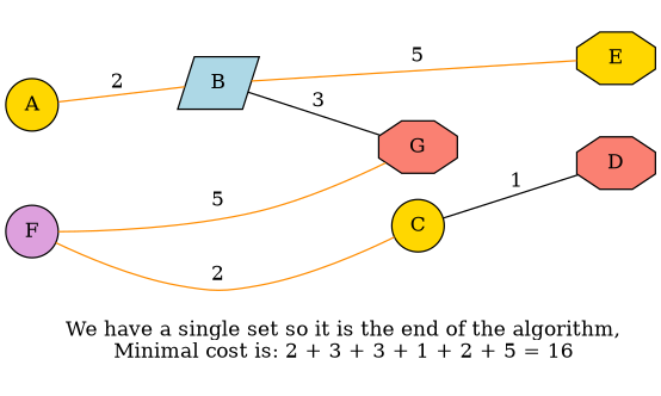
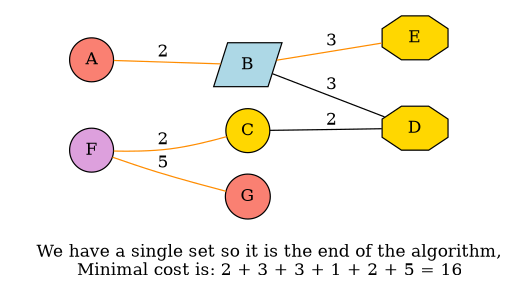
  graph {
    label="\n    We have a single set so it is the end of the algorithm,\n    Minimal cost is: 2 + 3 + 3 + 1 + 2 + 5 = 16\n    "
    rankdir=LR
    ranksep=1
    node [fillcolor=gold shape=circle style=filled]
-   A
+   A [fillcolor=salmon]
    F [fillcolor=plum]
    C
-   G [fillcolor=salmon shape=octagon]
+   G [fillcolor=salmon]
    B [fillcolor=lightblue shape=parallelogram]
-   D [fillcolor=salmon shape=octagon]
+   D [shape=octagon]
    E [shape=octagon]
    subgraph sub_1 {
      rank=same
      A
      F
    }
    subgraph sub_2 {
      rank=same
      C
      G
    }
    subgraph sub_3 {
      rank=same
      B
    }
    subgraph sub_4 {
      rank=same
      D
      E
    }
    subgraph sub_5 {
      A
      F
      C
      G
      B
      D
      E
    }
    A -- F [label=10 style=invis]
    A -- C [label=6 style=invis]
    A -- B [color=darkorange label=2]
    A -- E [label=5 style=invis]
    F -- G [color=darkorange label=5]
    C -- F [color=darkorange label=2]
-   C -- D [color=black label=1]
+   C -- D [color=black label=2]
    G -- D [label=5 style=invis]
-   B -- G [color=black label=3]
-   B -- E [color=darkorange label=5]
+   B -- D [color=black label=3]
+   B -- E [color=darkorange label=3]
    E -- D [color=red label=4 style=invis]
  }
